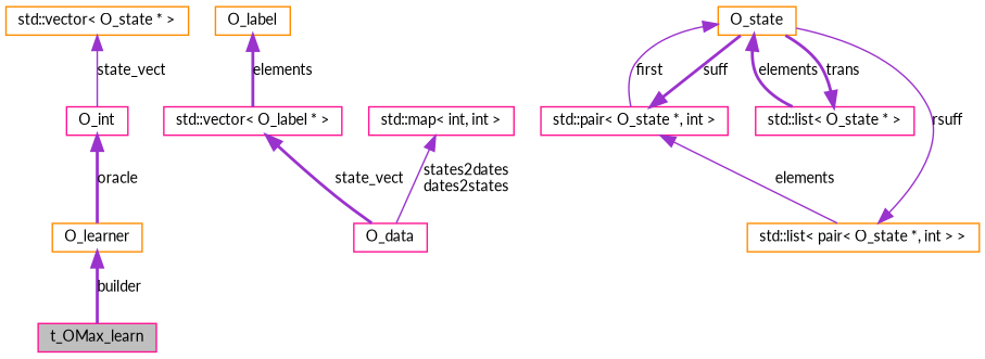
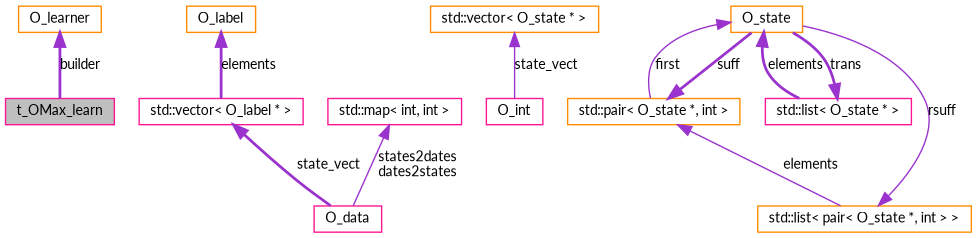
  digraph {
    fontname=Lato
    rankdir=TB
    node [color=deeppink fontname=Lato fontsize=10 shape=record]
    edge [color=darkorchid3 dir=back fontname=Lato fontsize=10 labelfontname=FreeSans labelfontsize=10 style=bold]
    n1 [fillcolor=grey75 fontcolor=black height=0.2 label=t_OMax_learn style=filled width=0.4]
    n2 [color=darkorange height=0.2 label=O_learner width=0.4]
    n3 [height=0.2 label=O_data width=0.4]
    n4 [height=0.2 label="std::vector\< O_label * \>" width=0.4]
    n5 [color=darkorange height=0.2 label=O_label width=0.4]
    n6 [height=0.2 label="std::map\< int, int \>" width=0.4]
    n7 [height=0.2 label=O_int width=0.4]
    n8 [color=darkorange height=0.2 label="std::vector\< O_state * \>" width=0.4]
    n9 [color=darkorange height=0.2 label=O_state width=0.4]
-   n10 [height=0.2 label="std::pair\< O_state *, int \>" width=0.4]
+   n10 [color=darkorange height=0.2 label="std::pair\< O_state *, int \>" width=0.4]
    n11 [height=0.2 label="std::list\< O_state * \>" width=0.4]
    n12 [color=darkorange height=0.2 label="std::list\< pair\< O_state *, int \> \>" width=0.4]
    n2 -> n1 [label=builder]
    n4 -> n3 [label=state_vect]
    n5 -> n4 [label=elements]
    n6 -> n3 [label="states2dates\ndates2states" style=solid]
-   n7 -> n2 [label=oracle]
    n8 -> n7 [label=state_vect style=solid]
    n9 -> n10 [label=first style=solid]
    n9 -> n11 [label=elements]
    n10 -> n9 [label=suff]
    n10 -> n12 [label=elements style=solid]
    n11 -> n9 [label=trans]
    n12 -> n9 [label=rsuff style=solid]
  }
